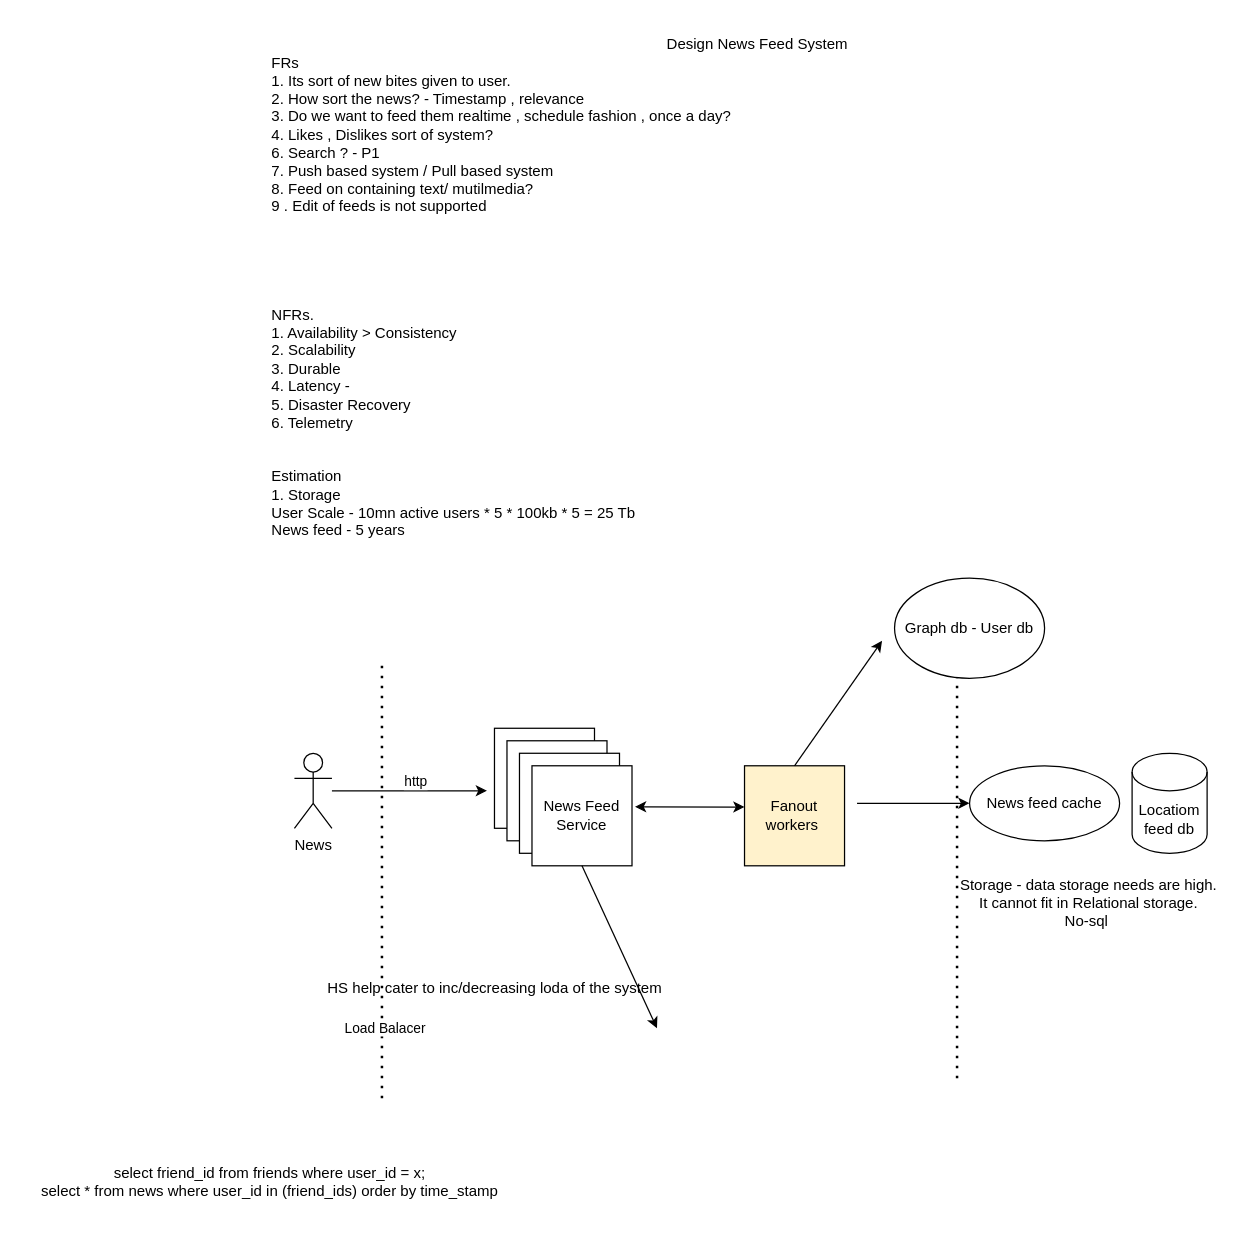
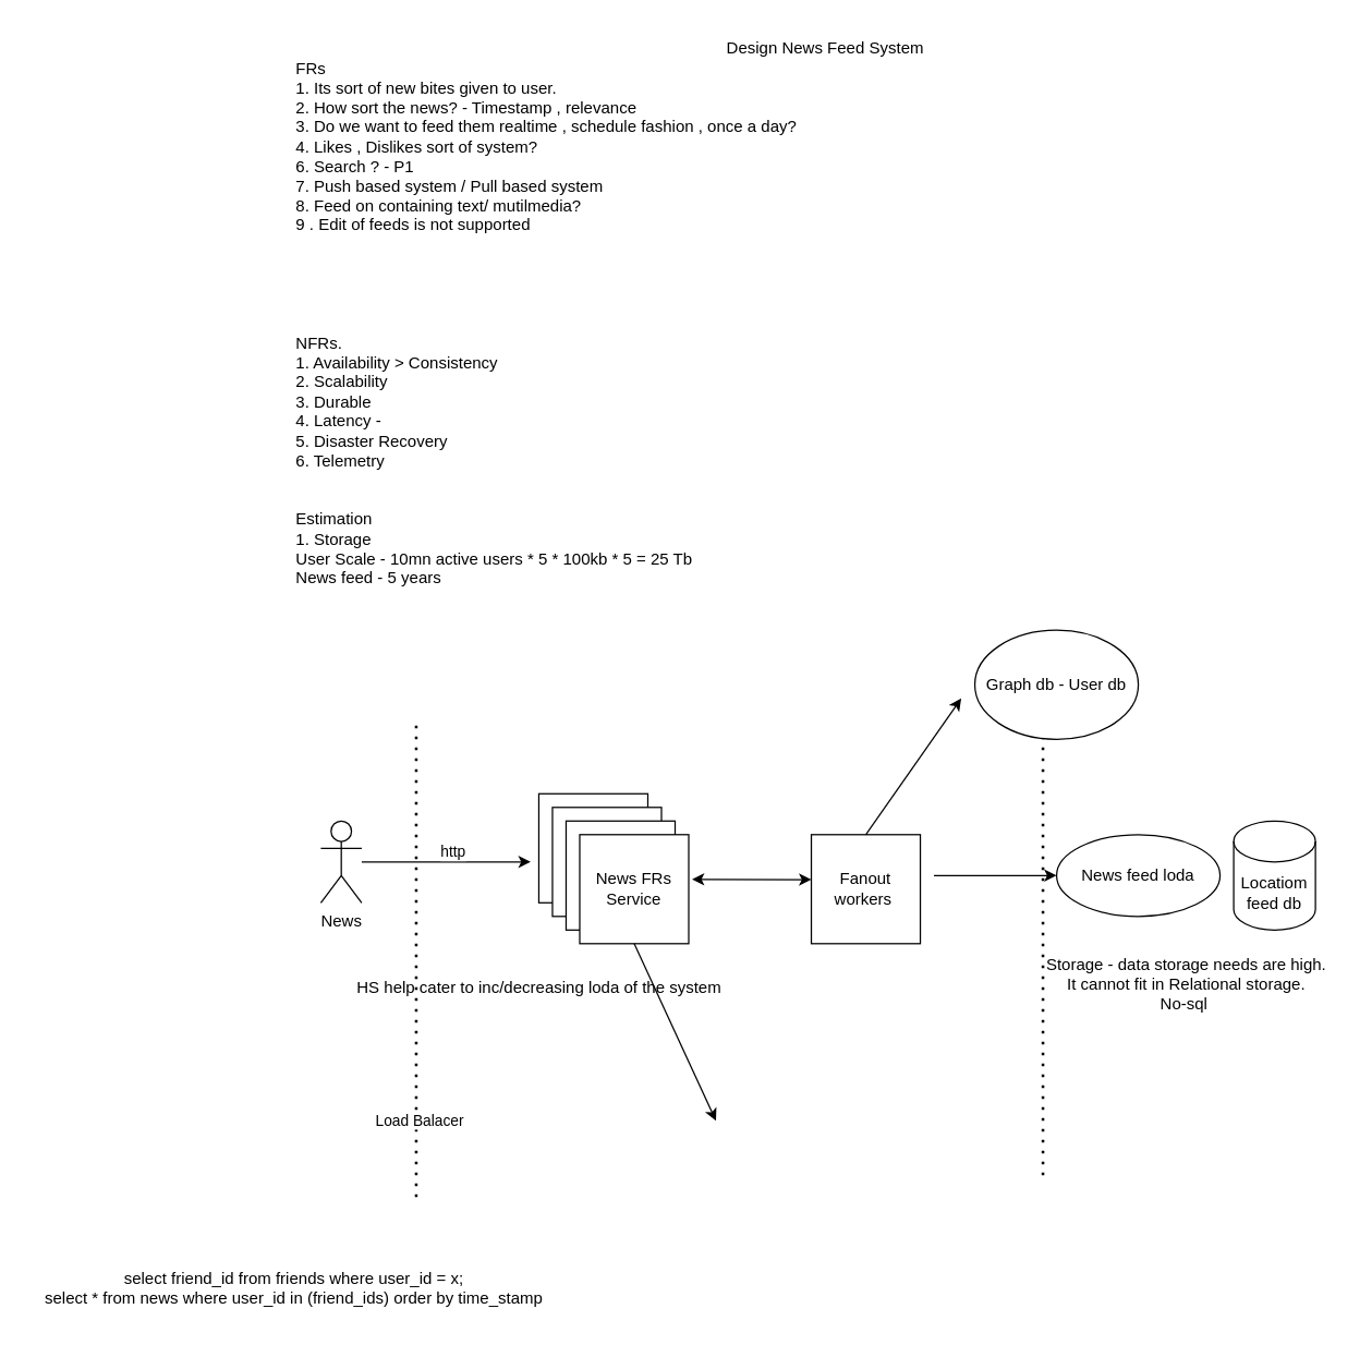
  <mxCell id="0" />
  <mxCell id="1" parent="0" />
  <mxCell id="2" value="Design News Feed System" style="text;html=1;align=center;verticalAlign=middle;resizable=0;points=[];autosize=1;strokeColor=none;fillColor=none;" vertex="1" parent="1"><mxGeometry x="520" y="20" width="170" height="30" as="geometry" /></mxCell>
  <mxCell id="3" value="FRs&lt;br&gt;1. Its sort of new bites given to user.&lt;br&gt;2. How sort the news? - Timestamp , relevance&lt;br&gt;3. Do we want to feed them realtime , schedule fashion , once a day?&lt;br&gt;4. Likes , Dislikes sort of system?&lt;br&gt;6. Search ? - P1&lt;br&gt;7. Push based system / Pull based system&lt;br&gt;8. Feed on containing text/ mutilmedia?&lt;br&gt;9 . Edit of feeds is not supported&lt;br&gt;&lt;br&gt;&lt;br&gt;&lt;br&gt;&lt;br&gt;&lt;br&gt;NFRs.&lt;br&gt;1. Availability &amp;gt; Consistency&lt;br&gt;2. Scalability&lt;br&gt;3. Durable&lt;br&gt;4. Latency -&amp;nbsp;&lt;br&gt;5. Disaster Recovery&amp;nbsp;&lt;br&gt;6. Telemetry&lt;br&gt;&lt;br&gt;&lt;br&gt;Estimation&lt;br&gt;1. Storage&lt;br&gt;User Scale - 10mn active users * 5 * 100kb * 5 = 25 Tb&amp;nbsp;&lt;br&gt;News feed - 5 years" style="text;html=1;align=left;verticalAlign=middle;resizable=0;points=[];autosize=1;strokeColor=none;fillColor=none;" vertex="1" parent="1"><mxGeometry x="215" y="37" width="390" height="400" as="geometry" /></mxCell>
  <mxCell id="4" value="News" style="shape=umlActor;verticalLabelPosition=bottom;verticalAlign=top;html=1;outlineConnect=0;" vertex="1" parent="1"><mxGeometry x="235" y="602" width="30" height="60" as="geometry" /></mxCell>
  <mxCell id="5" value="" style="endArrow=none;dashed=1;html=1;dashPattern=1 3;strokeWidth=2;rounded=0;" edge="1" parent="1"><mxGeometry width="50" height="50" relative="1" as="geometry"><mxPoint x="305" y="532" as="sourcePoint" /><mxPoint x="305" y="882" as="targetPoint" /></mxGeometry></mxCell>
  <mxCell id="6" value="Load Balacer&amp;nbsp;" style="edgeLabel;html=1;align=center;verticalAlign=middle;resizable=0;points=[];" vertex="1" connectable="0" parent="5"><mxGeometry x="0.65" y="3" relative="1" as="geometry"><mxPoint as="offset" /></mxGeometry></mxCell>
  <mxCell id="7" value="" style="whiteSpace=wrap;html=1;aspect=fixed;" vertex="1" parent="1"><mxGeometry x="395" y="582" width="80" height="80" as="geometry" /></mxCell>
  <mxCell id="8" value="" style="whiteSpace=wrap;html=1;aspect=fixed;" vertex="1" parent="1"><mxGeometry x="405" y="592" width="80" height="80" as="geometry" /></mxCell>
  <mxCell id="9" value="" style="whiteSpace=wrap;html=1;aspect=fixed;" vertex="1" parent="1"><mxGeometry x="415" y="602" width="80" height="80" as="geometry" /></mxCell>
- <mxCell id="10" value="News Feed Service" style="whiteSpace=wrap;html=1;aspect=fixed;" vertex="1" parent="1"><mxGeometry x="425" y="612" width="80" height="80" as="geometry" /></mxCell>
- <mxCell id="11" value="HS help cater to inc/decreasing loda of the system" style="text;html=1;align=center;verticalAlign=middle;resizable=0;points=[];autosize=1;strokeColor=none;fillColor=none;" vertex="1" parent="1"><mxGeometry x="250" y="775" width="290" height="30" as="geometry" /></mxCell>
+ <mxCell id="10" value="News FRs Service" style="whiteSpace=wrap;html=1;aspect=fixed;" vertex="1" parent="1"><mxGeometry x="425" y="612" width="80" height="80" as="geometry" /></mxCell>
+ <mxCell id="11" value="HS help cater to inc/decreasing loda of the system" style="text;html=1;align=center;verticalAlign=middle;resizable=0;points=[];autosize=1;strokeColor=none;fillColor=none;" vertex="1" parent="1"><mxGeometry x="250" y="710" width="290" height="30" as="geometry" /></mxCell>
  <mxCell id="12" value="" style="endArrow=none;dashed=1;html=1;dashPattern=1 3;strokeWidth=2;rounded=0;" edge="1" parent="1"><mxGeometry width="50" height="50" relative="1" as="geometry"><mxPoint x="765" y="862" as="sourcePoint" /><mxPoint x="765" y="522" as="targetPoint" /></mxGeometry></mxCell>
  <mxCell id="13" value="Locatiom feed db" style="shape=cylinder3;whiteSpace=wrap;html=1;boundedLbl=1;backgroundOutline=1;size=15;" vertex="1" parent="1"><mxGeometry x="905" y="602" width="60" height="80" as="geometry" /></mxCell>
  <mxCell id="14" value="Storage - data storage needs are high.&lt;br&gt;It cannot fit in Relational storage.&lt;br&gt;No-sql&amp;nbsp;" style="text;html=1;align=center;verticalAlign=middle;resizable=0;points=[];autosize=1;strokeColor=none;fillColor=none;" vertex="1" parent="1"><mxGeometry x="755" y="692" width="230" height="60" as="geometry" /></mxCell>
- <mxCell id="15" value="News feed cache" style="ellipse;whiteSpace=wrap;html=1;" vertex="1" parent="1"><mxGeometry x="775" y="612" width="120" height="60" as="geometry" /></mxCell>
+ <mxCell id="15" value="News feed loda" style="ellipse;whiteSpace=wrap;html=1;" vertex="1" parent="1"><mxGeometry x="775" y="612" width="120" height="60" as="geometry" /></mxCell>
  <mxCell id="16" value="" style="endArrow=classic;html=1;rounded=0;entryX=-0.075;entryY=0.625;entryDx=0;entryDy=0;entryPerimeter=0;" edge="1" parent="1" source="4" target="7"><mxGeometry width="50" height="50" relative="1" as="geometry"><mxPoint x="635" y="692" as="sourcePoint" /><mxPoint x="685" y="642" as="targetPoint" /><Array as="points" /></mxGeometry></mxCell>
  <mxCell id="17" value="http" style="edgeLabel;html=1;align=center;verticalAlign=middle;resizable=0;points=[];" vertex="1" connectable="0" parent="16"><mxGeometry x="0.061" y="8" relative="1" as="geometry"><mxPoint as="offset" /></mxGeometry></mxCell>
  <mxCell id="18" value="" style="endArrow=classic;startArrow=classic;html=1;rounded=0;exitX=1.03;exitY=0.41;exitDx=0;exitDy=0;exitPerimeter=0;" edge="1" parent="1" source="10"><mxGeometry width="50" height="50" relative="1" as="geometry"><mxPoint x="635" y="692" as="sourcePoint" /><mxPoint x="595" y="645" as="targetPoint" /></mxGeometry></mxCell>
  <mxCell id="19" value="select friend_id from friends where user_id = x;&lt;br&gt;select * from news where user_id in (friend_ids) order by time_stamp&lt;br&gt;" style="text;html=1;align=center;verticalAlign=middle;resizable=0;points=[];autosize=1;strokeColor=none;fillColor=none;" vertex="1" parent="1"><mxGeometry x="20" y="925" width="390" height="40" as="geometry" /></mxCell>
- <mxCell id="20" value="Fanout workers&amp;nbsp;" style="whiteSpace=wrap;html=1;aspect=fixed;fillColor=#fff2cc;" vertex="1" parent="1"><mxGeometry x="595" y="612" width="80" height="80" as="geometry" /></mxCell>
+ <mxCell id="20" value="Fanout workers&amp;nbsp;" style="whiteSpace=wrap;html=1;aspect=fixed;" vertex="1" parent="1"><mxGeometry x="595" y="612" width="80" height="80" as="geometry" /></mxCell>
  <mxCell id="21" value="Graph db - User db" style="ellipse;whiteSpace=wrap;html=1;" vertex="1" parent="1"><mxGeometry x="715" y="462" width="120" height="80" as="geometry" /></mxCell>
  <mxCell id="22" value="" style="endArrow=classic;html=1;rounded=0;" edge="1" parent="1"><mxGeometry width="50" height="50" relative="1" as="geometry"><mxPoint x="685" y="642" as="sourcePoint" /><mxPoint x="775" y="642" as="targetPoint" /></mxGeometry></mxCell>
  <mxCell id="23" value="" style="endArrow=classic;html=1;rounded=0;exitX=0.5;exitY=0;exitDx=0;exitDy=0;" edge="1" parent="1" source="20"><mxGeometry width="50" height="50" relative="1" as="geometry"><mxPoint x="505" y="732" as="sourcePoint" /><mxPoint x="705" y="512" as="targetPoint" /></mxGeometry></mxCell>
  <mxCell id="24" value="" style="endArrow=classic;html=1;rounded=0;exitX=0.5;exitY=1;exitDx=0;exitDy=0;" edge="1" parent="1" source="10"><mxGeometry width="50" height="50" relative="1" as="geometry"><mxPoint x="505" y="752" as="sourcePoint" /><mxPoint x="525" y="822" as="targetPoint" /></mxGeometry></mxCell>
